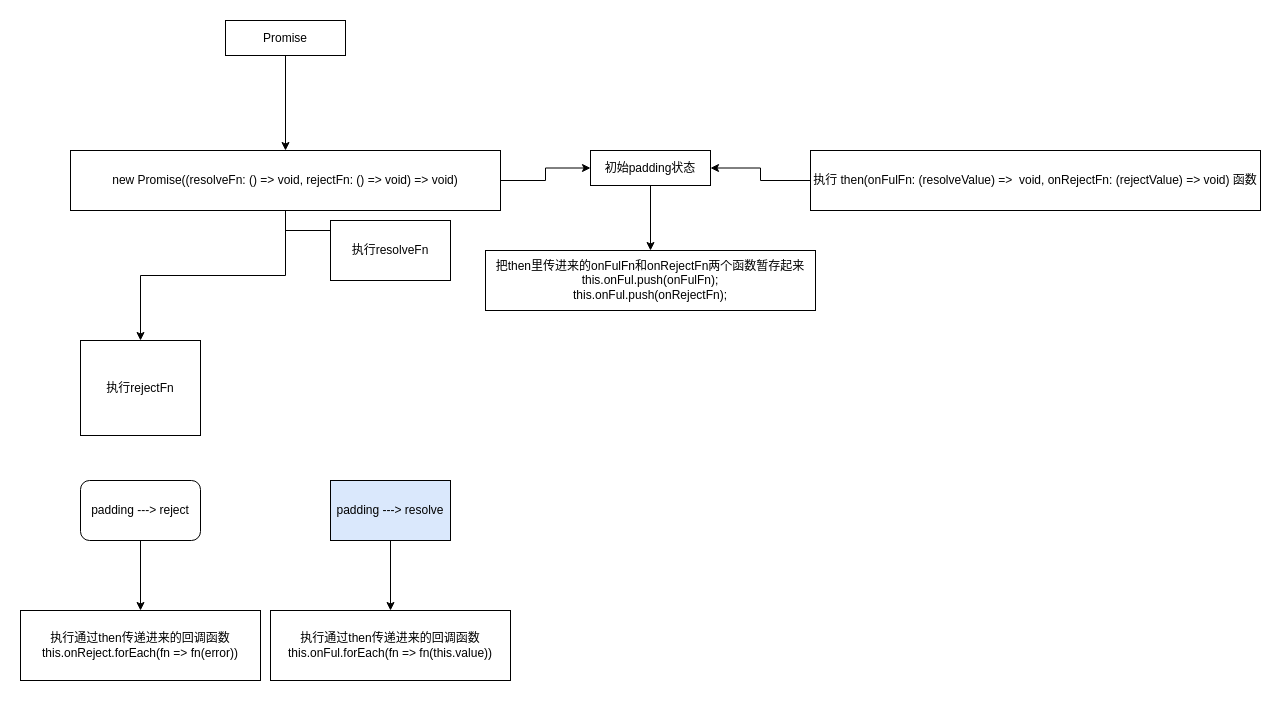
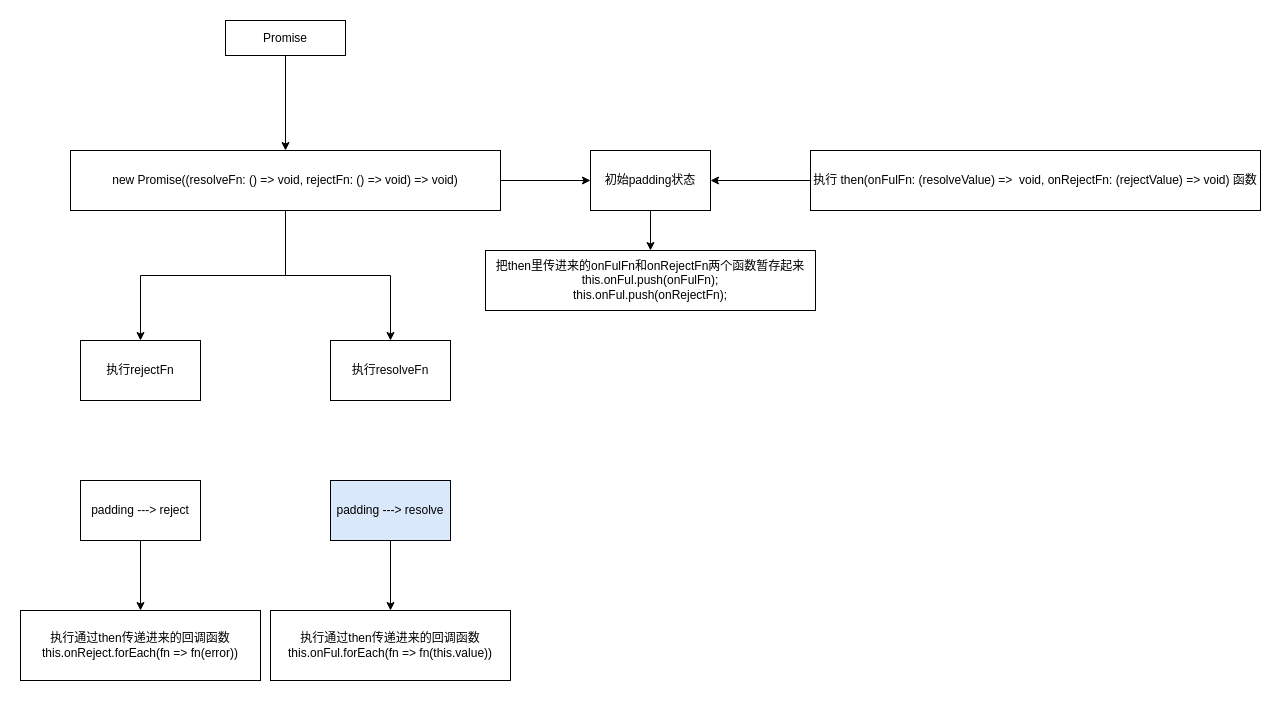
  <mxCell id="0" />
  <mxCell id="1" parent="0" />
  <mxCell id="2" value="" style="edgeStyle=orthogonalEdgeStyle;rounded=0;orthogonalLoop=1;jettySize=auto;html=1;" edge="1" parent="1" source="5" target="13"><mxGeometry relative="1" as="geometry"><mxPoint x="285" y="300" as="targetPoint" /></mxGeometry></mxCell>
  <mxCell id="3" value="" style="edgeStyle=orthogonalEdgeStyle;rounded=0;orthogonalLoop=1;jettySize=auto;html=1;" edge="1" parent="1" source="5" target="10"><mxGeometry relative="1" as="geometry" /></mxCell>
  <mxCell id="4" style="edgeStyle=orthogonalEdgeStyle;rounded=0;orthogonalLoop=1;jettySize=auto;html=1;" edge="1" parent="1" source="5" target="17"><mxGeometry relative="1" as="geometry" /></mxCell>
  <mxCell id="5" value="new Promise((resolveFn: () =&amp;gt; void, rejectFn: () =&amp;gt; void) =&amp;gt; void)" style="rounded=0;whiteSpace=wrap;html=1;" vertex="1" parent="1"><mxGeometry x="70" y="150" width="430" height="60" as="geometry" /></mxCell>
  <mxCell id="6" value="" style="edgeStyle=orthogonalEdgeStyle;rounded=0;orthogonalLoop=1;jettySize=auto;html=1;" edge="1" parent="1" source="7" target="10"><mxGeometry relative="1" as="geometry" /></mxCell>
  <mxCell id="7" value="执行 then(onFulFn: (resolveValue) =&amp;gt;&amp;nbsp; void, onRejectFn: (rejectValue) =&amp;gt; void) 函数" style="rounded=0;whiteSpace=wrap;html=1;" vertex="1" parent="1"><mxGeometry x="810" y="150" width="450" height="60" as="geometry" /></mxCell>
  <mxCell id="8" value="把then里传进来的onFulFn和onRejectFn两个函数暂存起来&lt;br&gt;this.onFul.push(onFulFn);&lt;br&gt;this.onFul.push(onRejectFn);" style="rounded=0;whiteSpace=wrap;html=1;" vertex="1" parent="1"><mxGeometry x="485" y="250" width="330" height="60" as="geometry" /></mxCell>
  <mxCell id="9" style="edgeStyle=orthogonalEdgeStyle;rounded=0;orthogonalLoop=1;jettySize=auto;html=1;exitX=0.5;exitY=1;exitDx=0;exitDy=0;" edge="1" parent="1" source="10" target="8"><mxGeometry relative="1" as="geometry" /></mxCell>
- <mxCell id="10" value="初始padding状态" style="rounded=0;whiteSpace=wrap;html=1;" vertex="1" parent="1"><mxGeometry x="590" y="150" width="120" height="35" as="geometry" /></mxCell>
+ <mxCell id="10" value="初始padding状态" style="rounded=0;whiteSpace=wrap;html=1;" vertex="1" parent="1"><mxGeometry x="590" y="150" width="120" height="60" as="geometry" /></mxCell>
  <mxCell id="11" value="" style="edgeStyle=orthogonalEdgeStyle;rounded=0;orthogonalLoop=1;jettySize=auto;html=1;" edge="1" parent="1" source="12" target="5"><mxGeometry relative="1" as="geometry" /></mxCell>
  <mxCell id="12" value="Promise" style="whiteSpace=wrap;html=1;rounded=0;" vertex="1" parent="1"><mxGeometry x="225" y="20" width="120" height="35" as="geometry" /></mxCell>
- <mxCell id="13" value="执行resolveFn" style="rounded=0;whiteSpace=wrap;html=1;" vertex="1" parent="1"><mxGeometry x="330" y="220" width="120" height="60" as="geometry" /></mxCell>
+ <mxCell id="13" value="执行resolveFn" style="rounded=0;whiteSpace=wrap;html=1;" vertex="1" parent="1"><mxGeometry x="330" y="340" width="120" height="60" as="geometry" /></mxCell>
  <mxCell id="14" value="" style="edgeStyle=orthogonalEdgeStyle;rounded=0;orthogonalLoop=1;jettySize=auto;html=1;" edge="1" parent="1" source="15" target="16"><mxGeometry relative="1" as="geometry" /></mxCell>
  <mxCell id="15" value="padding ---&amp;gt; resolve" style="rounded=0;whiteSpace=wrap;html=1;fillColor=#dae8fc;" vertex="1" parent="1"><mxGeometry x="330" y="480" width="120" height="60" as="geometry" /></mxCell>
  <mxCell id="16" value="执行通过then传递进来的回调函数&lt;br&gt;this.onFul.forEach(fn =&amp;gt; fn(this.value))" style="rounded=0;whiteSpace=wrap;html=1;" vertex="1" parent="1"><mxGeometry x="270" y="610" width="240" height="70" as="geometry" /></mxCell>
- <mxCell id="17" value="执行rejectFn" style="rounded=0;whiteSpace=wrap;html=1;" vertex="1" parent="1"><mxGeometry x="80" y="340" width="120" height="95" as="geometry" /></mxCell>
+ <mxCell id="17" value="执行rejectFn" style="rounded=0;whiteSpace=wrap;html=1;" vertex="1" parent="1"><mxGeometry x="80" y="340" width="120" height="60" as="geometry" /></mxCell>
  <mxCell id="18" value="" style="edgeStyle=orthogonalEdgeStyle;rounded=0;orthogonalLoop=1;jettySize=auto;html=1;" edge="1" parent="1" source="19" target="20"><mxGeometry relative="1" as="geometry" /></mxCell>
- <mxCell id="19" value="padding ---&amp;gt; reject" style="whiteSpace=wrap;html=1;rounded=1;" vertex="1" parent="1"><mxGeometry x="80" y="480" width="120" height="60" as="geometry" /></mxCell>
+ <mxCell id="19" value="padding ---&amp;gt; reject" style="rounded=0;whiteSpace=wrap;html=1;" vertex="1" parent="1"><mxGeometry x="80" y="480" width="120" height="60" as="geometry" /></mxCell>
  <mxCell id="20" value="执行通过then传递进来的回调函数&lt;br&gt;this.onReject.forEach(fn =&amp;gt; fn(error))" style="rounded=0;whiteSpace=wrap;html=1;" vertex="1" parent="1"><mxGeometry x="20" y="610" width="240" height="70" as="geometry" /></mxCell>
